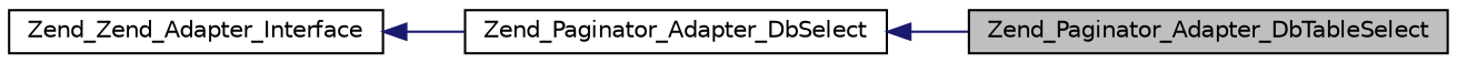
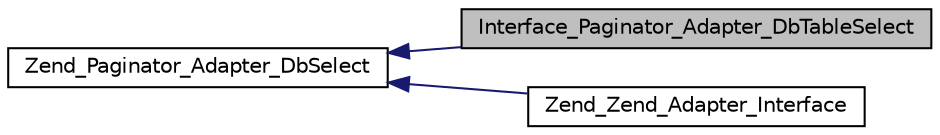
  digraph {
    rankdir=LR
    node [color=black fillcolor=white fontname=Helvetica fontsize=10 shape=record style=filled]
    edge [color=midnightblue dir=back fontname=Helvetica fontsize=10 labelfontname=Helvetica labelfontsize=10 style=solid]
-   n1 [fillcolor=grey75 fontcolor=black height=0.2 label=Zend_Paginator_Adapter_DbTableSelect width=0.4]
+   n1 [fillcolor=grey75 fontcolor=black height=0.2 label=Interface_Paginator_Adapter_DbTableSelect width=0.4]
    n2 [height=0.2 label=Zend_Paginator_Adapter_DbSelect width=0.4]
    n3 [height=0.2 label=Zend_Zend_Adapter_Interface width=0.4]
    n2 -> n1
-   n3 -> n2
+   n2 -> n3
  }
